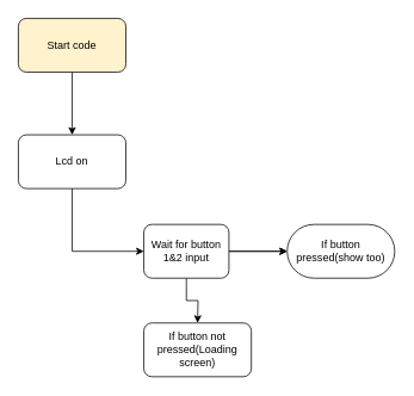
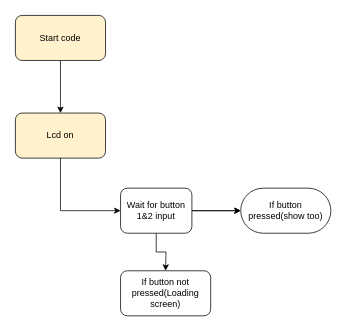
  <mxCell id="0" />
  <mxCell id="1" parent="0" />
  <mxCell id="2" value="" style="endArrow=classic;html=1;rounded=0;" edge="1" parent="1"><mxGeometry width="50" height="50" relative="1" as="geometry"><mxPoint x="80" y="80" as="sourcePoint" /><mxPoint x="80" y="150" as="targetPoint" /></mxGeometry></mxCell>
  <mxCell id="3" value="Start code" style="rounded=1;whiteSpace=wrap;html=1;fillColor=#fff2cc;" vertex="1" parent="1"><mxGeometry x="20" y="20" width="120" height="60" as="geometry" /></mxCell>
- <mxCell id="4" value="Lcd on" style="rounded=1;whiteSpace=wrap;html=1;" vertex="1" parent="1"><mxGeometry x="20" y="150" width="120" height="60" as="geometry" /></mxCell>
+ <mxCell id="4" value="Lcd on" style="rounded=1;whiteSpace=wrap;html=1;fillColor=#fff2cc;" vertex="1" parent="1"><mxGeometry x="20" y="150" width="120" height="60" as="geometry" /></mxCell>
  <mxCell id="5" style="edgeStyle=orthogonalEdgeStyle;rounded=0;orthogonalLoop=1;jettySize=auto;html=1;exitX=0.5;exitY=1;exitDx=0;exitDy=0;entryX=0;entryY=0.5;entryDx=0;entryDy=0;" edge="1" parent="1" source="4" target="9"><mxGeometry relative="1" as="geometry"><mxPoint x="120" y="320" as="targetPoint" /><mxPoint x="90" y="270" as="sourcePoint" /></mxGeometry></mxCell>
  <mxCell id="6" style="edgeStyle=orthogonalEdgeStyle;rounded=0;orthogonalLoop=1;jettySize=auto;html=1;" edge="1" parent="1" source="9"><mxGeometry relative="1" as="geometry"><mxPoint x="220" y="360" as="targetPoint" /></mxGeometry></mxCell>
  <mxCell id="7" style="edgeStyle=orthogonalEdgeStyle;rounded=0;orthogonalLoop=1;jettySize=auto;html=1;" edge="1" parent="1" source="9"><mxGeometry relative="1" as="geometry"><mxPoint x="320" y="280" as="targetPoint" /></mxGeometry></mxCell>
  <mxCell id="8" style="edgeStyle=orthogonalEdgeStyle;rounded=0;orthogonalLoop=1;jettySize=auto;html=1;entryX=0;entryY=0.5;entryDx=0;entryDy=0;" edge="1" parent="1" source="9" target="11"><mxGeometry relative="1" as="geometry" /></mxCell>
  <mxCell id="9" value="Wait for button 1&amp;amp;2 input" style="rounded=1;whiteSpace=wrap;html=1;" vertex="1" parent="1"><mxGeometry x="160" y="250" width="95" height="60" as="geometry" /></mxCell>
  <mxCell id="10" value="If button not pressed(Loading screen)" style="rounded=1;whiteSpace=wrap;html=1;" vertex="1" parent="1"><mxGeometry x="160" y="360" width="120" height="60" as="geometry" /></mxCell>
  <mxCell id="11" value="If button pressed(show too)" style="rounded=1;whiteSpace=wrap;html=1;arcSize=50;" vertex="1" parent="1"><mxGeometry x="320" y="250" width="120" height="60" as="geometry" /></mxCell>
